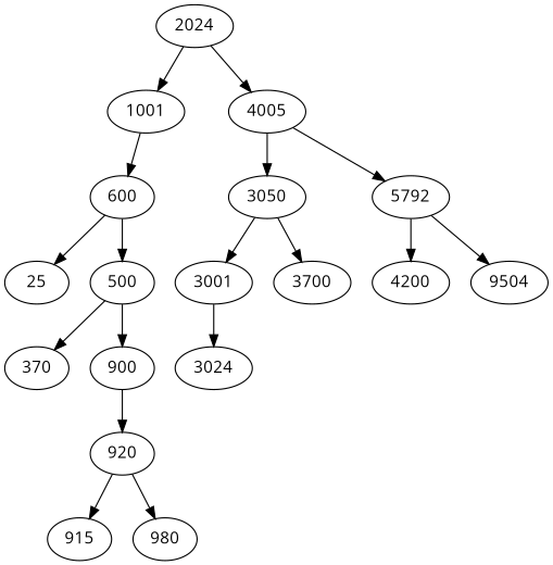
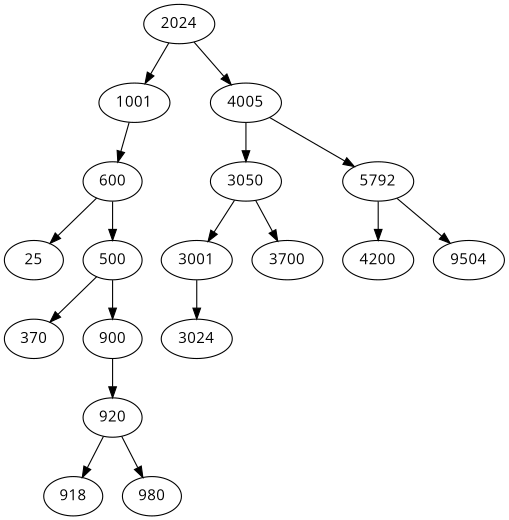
  digraph {
    fontname="Open Sans"
    node [fontname="Open Sans"]
    edge [fontname="Open Sans"]
    2024
    1001
    4005
    n4 [label=600]
    3050
    5792
    25
    500
    370
    900
    920
-   915
+   915 [label=918]
    980
    3001
    3700
    4200
    9504
    n18 [label=3024]
    2024 -> 1001
    2024 -> 4005
    1001 -> n4
    4005 -> 3050
    4005 -> 5792
    n4 -> 25
    n4 -> 500
    3050 -> 3001
    3050 -> 3700
    5792 -> 4200
    5792 -> 9504
    500 -> 370
    500 -> 900
    900 -> 920
    920 -> 915
    920 -> 980
    3001 -> n18
  }
